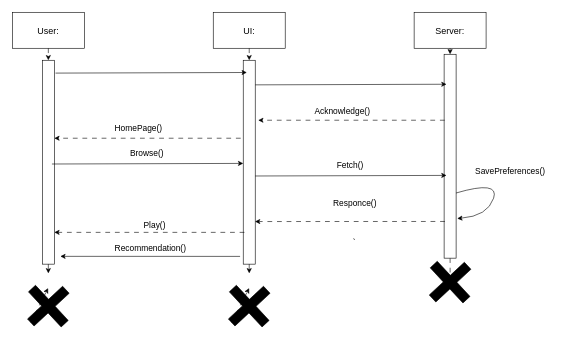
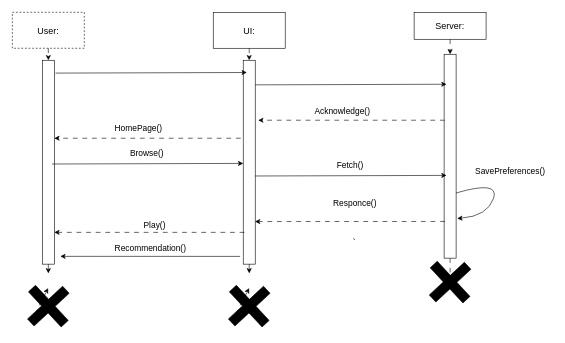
  <mxCell id="0" />
  <mxCell id="1" parent="0" />
  <mxCell id="2" style="edgeStyle=none;html=1;exitX=0.5;exitY=1;exitDx=0;exitDy=0;dashed=1;dashPattern=8 8;" edge="1" parent="1" source="34"><mxGeometry relative="1" as="geometry"><mxPoint x="79.529" y="480" as="targetPoint" /></mxGeometry></mxCell>
- <mxCell id="3" value="&lt;font style=&quot;font-size: 15px;&quot;&gt;User:&lt;/font&gt;" style="rounded=0;whiteSpace=wrap;html=1;" vertex="1" parent="1"><mxGeometry x="20" y="20" width="120" height="60" as="geometry" /></mxCell>
+ <mxCell id="3" value="&lt;font style=&quot;font-size: 15px;&quot;&gt;User:&lt;/font&gt;" style="rounded=0;whiteSpace=wrap;html=1;dashed=1;" vertex="1" parent="1"><mxGeometry x="20" y="20" width="120" height="60" as="geometry" /></mxCell>
  <mxCell id="4" style="edgeStyle=none;html=1;exitX=0.5;exitY=1;exitDx=0;exitDy=0;dashed=1;dashPattern=8 8;" edge="1" parent="1" source="36"><mxGeometry relative="1" as="geometry"><mxPoint x="414.824" y="480" as="targetPoint" /></mxGeometry></mxCell>
  <mxCell id="5" value="&lt;font style=&quot;font-size: 15px;&quot;&gt;UI&lt;span style=&quot;font-family: monospace; font-size: 0px; text-align: start; text-wrap-mode: nowrap;&quot;&gt;%3CmxGraphModel%3E%3Croot%3E%3CmxCell%20id%3D%220%22%2F%3E%3CmxCell%20id%3D%221%22%20parent%3D%220%22%2F%3E%3CmxCell%20id%3D%222%22%20value%3D%22%26lt%3Bfont%20style%3D%26quot%3Bfont-size%3A%2015px%3B%26quot%3B%26gt%3BUser%3A%26lt%3B%2Ffont%26gt%3B%22%20style%3D%22rounded%3D0%3BwhiteSpace%3Dwrap%3Bhtml%3D1%3B%22%20vertex%3D%221%22%20parent%3D%221%22%3E%3CmxGeometry%20x%3D%2270%22%20y%3D%22210%22%20width%3D%22120%22%20height%3D%2260%22%20as%3D%22geometry%22%2F%3E%3C%2FmxCell%3E%3C%2Froot%3E%3C%2FmxGraphModel%3E&lt;/span&gt;:&lt;/font&gt;" style="rounded=0;whiteSpace=wrap;html=1;" vertex="1" parent="1"><mxGeometry x="355" y="20" width="120" height="60" as="geometry" /></mxCell>
  <mxCell id="6" style="edgeStyle=none;html=1;exitX=0.5;exitY=1;exitDx=0;exitDy=0;dashed=1;dashPattern=8 8;" edge="1" parent="1" source="13"><mxGeometry relative="1" as="geometry"><mxPoint x="750.118" y="480" as="targetPoint" /></mxGeometry></mxCell>
- <mxCell id="7" value="&lt;span style=&quot;font-size: 15px;&quot;&gt;Server:&lt;/span&gt;" style="rounded=0;whiteSpace=wrap;html=1;" vertex="1" parent="1"><mxGeometry x="690" y="20" width="120" height="60" as="geometry" /></mxCell>
+ <mxCell id="7" value="&lt;span style=&quot;font-size: 15px;&quot;&gt;Server:&lt;/span&gt;" style="rounded=0;whiteSpace=wrap;html=1;" vertex="1" parent="1"><mxGeometry x="690" y="20" width="120" height="45" as="geometry" /></mxCell>
  <mxCell id="8" value="" style="edgeStyle=none;html=1;exitX=0.5;exitY=1;exitDx=0;exitDy=0;dashed=1;dashPattern=8 8;" edge="1" parent="1" source="3" target="9"><mxGeometry relative="1" as="geometry"><mxPoint x="79.529" y="480" as="targetPoint" /><mxPoint x="80" y="80" as="sourcePoint" /></mxGeometry></mxCell>
  <mxCell id="9" value="" style="rounded=0;whiteSpace=wrap;html=1;" vertex="1" parent="1"><mxGeometry x="70" y="100" width="20" height="340" as="geometry" /></mxCell>
  <mxCell id="10" value="" style="edgeStyle=none;html=1;exitX=0.5;exitY=1;exitDx=0;exitDy=0;dashed=1;dashPattern=8 8;" edge="1" parent="1" source="5" target="11"><mxGeometry relative="1" as="geometry"><mxPoint x="414.824" y="480" as="targetPoint" /><mxPoint x="415" y="80" as="sourcePoint" /></mxGeometry></mxCell>
  <mxCell id="11" value="" style="rounded=0;whiteSpace=wrap;html=1;" vertex="1" parent="1"><mxGeometry x="405" y="100" width="20" height="340" as="geometry" /></mxCell>
  <mxCell id="12" value="" style="edgeStyle=none;html=1;exitX=0.5;exitY=1;exitDx=0;exitDy=0;dashed=1;dashPattern=8 8;" edge="1" parent="1" source="7" target="13"><mxGeometry relative="1" as="geometry"><mxPoint x="750.118" y="480" as="targetPoint" /><mxPoint x="750" y="80" as="sourcePoint" /></mxGeometry></mxCell>
  <mxCell id="13" value="" style="rounded=0;whiteSpace=wrap;html=1;" vertex="1" parent="1"><mxGeometry x="740" y="90" width="20" height="340" as="geometry" /></mxCell>
  <mxCell id="14" value="" style="endArrow=classic;html=1;exitX=1.1;exitY=0.063;exitDx=0;exitDy=0;exitPerimeter=0;entryX=0.303;entryY=0.06;entryDx=0;entryDy=0;entryPerimeter=0;" edge="1" parent="1" source="9" target="11"><mxGeometry width="50" height="50" relative="1" as="geometry"><mxPoint x="180" y="170" as="sourcePoint" /><mxPoint x="230" y="120" as="targetPoint" /></mxGeometry></mxCell>
  <mxCell id="15" value="" style="endArrow=classic;html=1;entryX=0.959;entryY=0.16;entryDx=0;entryDy=0;entryPerimeter=0;exitX=-0.25;exitY=0.16;exitDx=0;exitDy=0;exitPerimeter=0;dashed=1;dashPattern=8 8;" edge="1" parent="1"><mxGeometry width="50" height="50" relative="1" as="geometry"><mxPoint x="400.82" y="230" as="sourcePoint" /><mxPoint x="90" y="230" as="targetPoint" /></mxGeometry></mxCell>
  <mxCell id="16" value="" style="endArrow=classic;html=1;exitX=1.1;exitY=0.063;exitDx=0;exitDy=0;exitPerimeter=0;entryX=0.303;entryY=0.06;entryDx=0;entryDy=0;entryPerimeter=0;" edge="1" parent="1"><mxGeometry width="50" height="50" relative="1" as="geometry"><mxPoint x="425" y="141" as="sourcePoint" /><mxPoint x="744" y="140" as="targetPoint" /></mxGeometry></mxCell>
  <mxCell id="17" value="" style="endArrow=classic;html=1;entryX=0.959;entryY=0.16;entryDx=0;entryDy=0;entryPerimeter=0;exitX=-0.25;exitY=0.16;exitDx=0;exitDy=0;exitPerimeter=0;dashed=1;dashPattern=8 8;" edge="1" parent="1"><mxGeometry width="50" height="50" relative="1" as="geometry"><mxPoint x="741" y="200" as="sourcePoint" /><mxPoint x="430" y="200" as="targetPoint" /></mxGeometry></mxCell>
  <mxCell id="18" value="&lt;font style=&quot;font-size: 14px;&quot;&gt;Acknowledge()&lt;/font&gt;" style="text;html=1;align=center;verticalAlign=middle;resizable=0;points=[];autosize=1;strokeColor=none;fillColor=none;" vertex="1" parent="1"><mxGeometry x="510" y="170" width="120" height="30" as="geometry" /></mxCell>
  <mxCell id="19" value="&lt;font style=&quot;font-size: 14px;&quot;&gt;HomePage()&lt;/font&gt;" style="text;html=1;align=center;verticalAlign=middle;resizable=0;points=[];autosize=1;strokeColor=none;fillColor=none;" vertex="1" parent="1"><mxGeometry x="180" y="198" width="100" height="30" as="geometry" /></mxCell>
  <mxCell id="20" value="" style="endArrow=classic;html=1;exitX=1.1;exitY=0.063;exitDx=0;exitDy=0;exitPerimeter=0;entryX=0.303;entryY=0.06;entryDx=0;entryDy=0;entryPerimeter=0;" edge="1" parent="1"><mxGeometry width="50" height="50" relative="1" as="geometry"><mxPoint x="86" y="273" as="sourcePoint" /><mxPoint x="405" y="272" as="targetPoint" /></mxGeometry></mxCell>
  <mxCell id="21" value="&lt;span style=&quot;font-size: 14px;&quot;&gt;Browse()&lt;/span&gt;" style="text;html=1;align=center;verticalAlign=middle;resizable=0;points=[];autosize=1;strokeColor=none;fillColor=none;" vertex="1" parent="1"><mxGeometry x="204" y="240" width="80" height="30" as="geometry" /></mxCell>
  <mxCell id="22" value="" style="endArrow=classic;html=1;exitX=1.1;exitY=0.063;exitDx=0;exitDy=0;exitPerimeter=0;entryX=0.303;entryY=0.06;entryDx=0;entryDy=0;entryPerimeter=0;" edge="1" parent="1"><mxGeometry width="50" height="50" relative="1" as="geometry"><mxPoint x="425" y="293" as="sourcePoint" /><mxPoint x="744" y="292" as="targetPoint" /></mxGeometry></mxCell>
  <mxCell id="23" value="&lt;font style=&quot;font-size: 14px;&quot;&gt;Fetch()&lt;/font&gt;" style="text;html=1;align=center;verticalAlign=middle;resizable=0;points=[];autosize=1;strokeColor=none;fillColor=none;" vertex="1" parent="1"><mxGeometry x="548" y="260" width="70" height="30" as="geometry" /></mxCell>
  <mxCell id="24" value="" style="curved=1;endArrow=classic;html=1;exitX=0.871;exitY=0.651;exitDx=0;exitDy=0;exitPerimeter=0;entryX=0.965;entryY=0.776;entryDx=0;entryDy=0;entryPerimeter=0;" edge="1" parent="1"><mxGeometry width="50" height="50" relative="1" as="geometry"><mxPoint x="760" y="321.34" as="sourcePoint" /><mxPoint x="761.88" y="363.84" as="targetPoint" /><Array as="points"><mxPoint x="832.58" y="300" /><mxPoint x="812.58" y="360" /></Array></mxGeometry></mxCell>
  <mxCell id="25" value="&lt;font style=&quot;font-size: 14px;&quot;&gt;SavePreferences()&lt;/font&gt;" style="text;html=1;align=center;verticalAlign=middle;resizable=0;points=[];autosize=1;strokeColor=none;fillColor=none;" vertex="1" parent="1"><mxGeometry x="780" y="270" width="140" height="30" as="geometry" /></mxCell>
  <mxCell id="26" style="edgeStyle=none;html=1;exitX=0;exitY=0.75;exitDx=0;exitDy=0;entryX=0.915;entryY=0.721;entryDx=0;entryDy=0;entryPerimeter=0;dashed=1;dashPattern=8 8;" edge="1" parent="1"><mxGeometry relative="1" as="geometry"><mxPoint x="741.35" y="368.82" as="sourcePoint" /><mxPoint x="424.65" y="368.96" as="targetPoint" /></mxGeometry></mxCell>
  <mxCell id="27" value="&lt;font style=&quot;font-size: 14px;&quot;&gt;Responce()&lt;/font&gt;" style="text;html=1;align=center;verticalAlign=middle;resizable=0;points=[];autosize=1;strokeColor=none;fillColor=none;" vertex="1" parent="1"><mxGeometry x="541.35" y="323.82" width="100" height="30" as="geometry" /></mxCell>
  <mxCell id="28" style="edgeStyle=none;html=1;exitX=0;exitY=0.75;exitDx=0;exitDy=0;entryX=0.915;entryY=0.721;entryDx=0;entryDy=0;entryPerimeter=0;dashed=1;dashPattern=8 8;" edge="1" parent="1"><mxGeometry relative="1" as="geometry"><mxPoint x="407" y="387" as="sourcePoint" /><mxPoint x="90" y="387" as="targetPoint" /></mxGeometry></mxCell>
  <mxCell id="29" value="&lt;font style=&quot;font-size: 14px;&quot;&gt;Play()&lt;/font&gt;" style="text;html=1;align=center;verticalAlign=middle;resizable=0;points=[];autosize=1;strokeColor=none;fillColor=none;" vertex="1" parent="1"><mxGeometry x="227" y="360" width="60" height="30" as="geometry" /></mxCell>
  <mxCell id="30" value="&lt;span style=&quot;font-size: 14px;&quot;&gt;`&lt;/span&gt;" style="text;html=1;align=center;verticalAlign=middle;resizable=0;points=[];autosize=1;strokeColor=none;fillColor=none;" vertex="1" parent="1"><mxGeometry x="575" y="388" width="30" height="30" as="geometry" /></mxCell>
  <mxCell id="31" value="" style="endArrow=classic;html=1;exitX=-0.262;exitY=0.962;exitDx=0;exitDy=0;exitPerimeter=0;" edge="1" parent="1" source="11"><mxGeometry width="50" height="50" relative="1" as="geometry"><mxPoint x="270" y="510" as="sourcePoint" /><mxPoint x="100" y="427" as="targetPoint" /></mxGeometry></mxCell>
  <mxCell id="32" value="&lt;font style=&quot;font-size: 14px;&quot;&gt;Recommendation()&lt;/font&gt;" style="text;html=1;align=center;verticalAlign=middle;resizable=0;points=[];autosize=1;strokeColor=none;fillColor=none;" vertex="1" parent="1"><mxGeometry x="180" y="398" width="140" height="30" as="geometry" /></mxCell>
  <mxCell id="33" value="" style="edgeStyle=none;html=1;exitX=0.5;exitY=1;exitDx=0;exitDy=0;dashed=1;dashPattern=8 8;" edge="1" parent="1" source="9" target="34"><mxGeometry relative="1" as="geometry"><mxPoint x="79.529" y="480" as="targetPoint" /><mxPoint x="80" y="440" as="sourcePoint" /></mxGeometry></mxCell>
  <mxCell id="34" value="" style="shape=cross;whiteSpace=wrap;html=1;fillColor=#000000;rotation=47;" vertex="1" parent="1"><mxGeometry x="40" y="470" width="80" height="80" as="geometry" /></mxCell>
  <mxCell id="35" value="" style="edgeStyle=none;html=1;exitX=0.5;exitY=1;exitDx=0;exitDy=0;dashed=1;dashPattern=8 8;" edge="1" parent="1" source="11" target="36"><mxGeometry relative="1" as="geometry"><mxPoint x="414.824" y="480" as="targetPoint" /><mxPoint x="415" y="440" as="sourcePoint" /></mxGeometry></mxCell>
  <mxCell id="36" value="" style="shape=cross;whiteSpace=wrap;html=1;fillColor=#000000;rotation=47;" vertex="1" parent="1"><mxGeometry x="375" y="470" width="80" height="80" as="geometry" /></mxCell>
  <mxCell id="37" value="" style="shape=cross;whiteSpace=wrap;html=1;fillColor=#000000;rotation=47;" vertex="1" parent="1"><mxGeometry x="710" y="430" width="80" height="80" as="geometry" /></mxCell>
